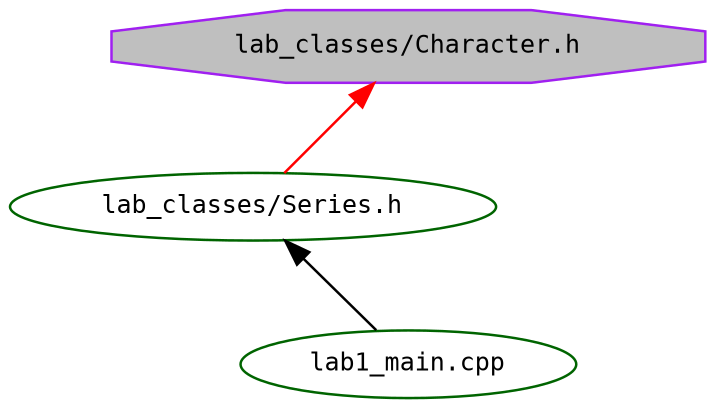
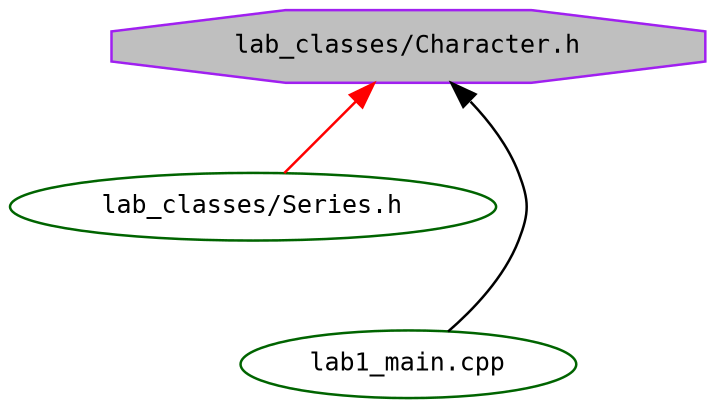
  digraph {
    fontname="DejaVu Sans Mono"
    node [color=darkgreen fillcolor=white fontname="DejaVu Sans Mono" fontsize=10 shape=ellipse style=filled]
    edge [dir=back fontname="DejaVu Sans Mono" fontsize=10 labelfontname=Helvetica labelfontsize=10 style=solid]
    n1 [color=purple fillcolor=grey75 fontcolor=black height=0.2 label="lab_classes/Character.h" shape=octagon width=0.4]
    n2 [height=0.2 label="lab_classes/Series.h" width=0.4]
    n3 [height=0.2 label="lab1_main.cpp" width=0.4]
    n1 -> n2 [color=red]
-   n2 -> n3 [color=black]
+   n1 -> n3 [color=black]
  }
